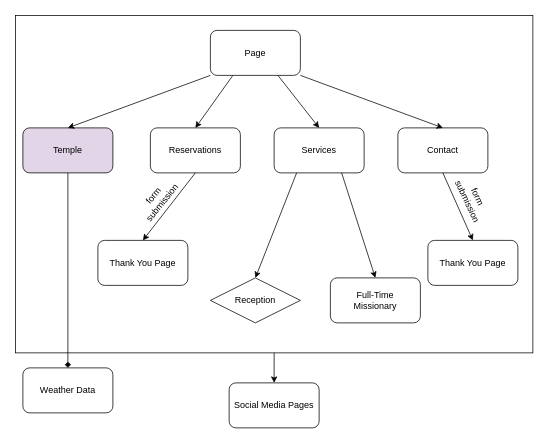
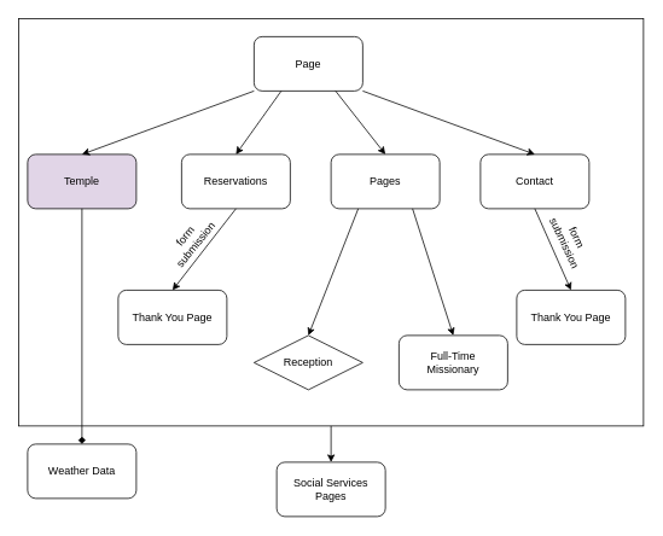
  <mxCell id="0" />
  <mxCell id="1" parent="0" />
  <mxCell id="2" value="" style="rounded=0;whiteSpace=wrap;html=1;fillColor=default;" vertex="1" parent="1"><mxGeometry x="20" y="20" width="690" height="450" as="geometry" /></mxCell>
  <mxCell id="3" value="Page" style="rounded=1;whiteSpace=wrap;html=1;" vertex="1" parent="1"><mxGeometry x="280" y="40" width="120" height="60" as="geometry" /></mxCell>
  <mxCell id="4" value="Temple" style="rounded=1;whiteSpace=wrap;html=1;fillColor=#e1d5e7;" vertex="1" parent="1"><mxGeometry x="30" y="170" width="120" height="60" as="geometry" /></mxCell>
  <mxCell id="5" value="Reservations" style="rounded=1;whiteSpace=wrap;html=1;" vertex="1" parent="1"><mxGeometry x="200" y="170" width="120" height="60" as="geometry" /></mxCell>
- <mxCell id="6" value="Services" style="rounded=1;whiteSpace=wrap;html=1;" vertex="1" parent="1"><mxGeometry x="365" y="170" width="120" height="60" as="geometry" /></mxCell>
+ <mxCell id="6" value="Pages" style="rounded=1;whiteSpace=wrap;html=1;" vertex="1" parent="1"><mxGeometry x="365" y="170" width="120" height="60" as="geometry" /></mxCell>
  <mxCell id="7" value="Contact" style="rounded=1;whiteSpace=wrap;html=1;" vertex="1" parent="1"><mxGeometry x="530" y="170" width="120" height="60" as="geometry" /></mxCell>
  <mxCell id="8" value="Thank You Page" style="rounded=1;whiteSpace=wrap;html=1;" vertex="1" parent="1"><mxGeometry x="130" y="320" width="120" height="60" as="geometry" /></mxCell>
  <mxCell id="9" value="Thank You Page" style="rounded=1;whiteSpace=wrap;html=1;" vertex="1" parent="1"><mxGeometry x="570" y="320" width="120" height="60" as="geometry" /></mxCell>
  <mxCell id="10" value="Reception" style="rhombus;whiteSpace=wrap;html=1;" vertex="1" parent="1"><mxGeometry x="280" y="370" width="120" height="60" as="geometry" /></mxCell>
  <mxCell id="11" value="Full-Time&lt;br&gt;Missionary" style="rounded=1;whiteSpace=wrap;html=1;" vertex="1" parent="1"><mxGeometry x="440" y="370" width="120" height="60" as="geometry" /></mxCell>
- <mxCell id="12" value="Social Media Pages" style="rounded=1;whiteSpace=wrap;html=1;fillColor=default;" vertex="1" parent="1"><mxGeometry x="305" y="510" width="120" height="60" as="geometry" /></mxCell>
+ <mxCell id="12" value="Social Services Pages" style="rounded=1;whiteSpace=wrap;html=1;fillColor=default;" vertex="1" parent="1"><mxGeometry x="305" y="510" width="120" height="60" as="geometry" /></mxCell>
  <mxCell id="13" value="Weather Data" style="rounded=1;whiteSpace=wrap;html=1;fillColor=default;" vertex="1" parent="1"><mxGeometry x="30" y="490" width="120" height="60" as="geometry" /></mxCell>
  <mxCell id="14" value="" style="endArrow=diamond;html=1;rounded=0;exitX=0.5;exitY=1;exitDx=0;exitDy=0;entryX=0.5;entryY=0;entryDx=0;entryDy=0;" edge="1" parent="1" source="4" target="13"><mxGeometry width="50" height="50" relative="1" as="geometry"><mxPoint x="400" y="310" as="sourcePoint" /><mxPoint x="450" y="260" as="targetPoint" /></mxGeometry></mxCell>
  <mxCell id="15" value="" style="endArrow=classic;html=1;rounded=0;exitX=0.5;exitY=1;exitDx=0;exitDy=0;entryX=0.5;entryY=0;entryDx=0;entryDy=0;" edge="1" parent="1" source="2" target="12"><mxGeometry width="50" height="50" relative="1" as="geometry"><mxPoint x="400" y="310" as="sourcePoint" /><mxPoint x="450" y="260" as="targetPoint" /></mxGeometry></mxCell>
  <mxCell id="16" value="" style="endArrow=classic;html=1;rounded=0;exitX=0;exitY=1;exitDx=0;exitDy=0;entryX=0.5;entryY=0;entryDx=0;entryDy=0;" edge="1" parent="1" source="3" target="4"><mxGeometry width="50" height="50" relative="1" as="geometry"><mxPoint x="400" y="310" as="sourcePoint" /><mxPoint x="450" y="260" as="targetPoint" /></mxGeometry></mxCell>
  <mxCell id="17" value="" style="endArrow=classic;html=1;rounded=0;exitX=0.25;exitY=1;exitDx=0;exitDy=0;entryX=0.5;entryY=0;entryDx=0;entryDy=0;" edge="1" parent="1" source="3" target="5"><mxGeometry width="50" height="50" relative="1" as="geometry"><mxPoint x="400" y="310" as="sourcePoint" /><mxPoint x="450" y="260" as="targetPoint" /></mxGeometry></mxCell>
  <mxCell id="18" value="" style="endArrow=classic;html=1;rounded=0;exitX=0.75;exitY=1;exitDx=0;exitDy=0;entryX=0.5;entryY=0;entryDx=0;entryDy=0;" edge="1" parent="1" source="3" target="6"><mxGeometry width="50" height="50" relative="1" as="geometry"><mxPoint x="400" y="310" as="sourcePoint" /><mxPoint x="450" y="260" as="targetPoint" /></mxGeometry></mxCell>
  <mxCell id="19" value="" style="endArrow=classic;html=1;rounded=0;exitX=1;exitY=1;exitDx=0;exitDy=0;entryX=0.5;entryY=0;entryDx=0;entryDy=0;" edge="1" parent="1" source="3" target="7"><mxGeometry width="50" height="50" relative="1" as="geometry"><mxPoint x="400" y="310" as="sourcePoint" /><mxPoint x="450" y="260" as="targetPoint" /></mxGeometry></mxCell>
  <mxCell id="20" value="" style="endArrow=classic;html=1;rounded=0;exitX=0.5;exitY=1;exitDx=0;exitDy=0;entryX=0.5;entryY=0;entryDx=0;entryDy=0;" edge="1" parent="1" source="5" target="8"><mxGeometry width="50" height="50" relative="1" as="geometry"><mxPoint x="400" y="310" as="sourcePoint" /><mxPoint x="450" y="260" as="targetPoint" /></mxGeometry></mxCell>
  <mxCell id="21" value="" style="endArrow=classic;html=1;rounded=0;exitX=0.25;exitY=1;exitDx=0;exitDy=0;entryX=0.5;entryY=0;entryDx=0;entryDy=0;" edge="1" parent="1" source="6" target="10"><mxGeometry width="50" height="50" relative="1" as="geometry"><mxPoint x="400" y="310" as="sourcePoint" /><mxPoint x="450" y="260" as="targetPoint" /></mxGeometry></mxCell>
  <mxCell id="22" value="" style="endArrow=classic;html=1;rounded=0;exitX=0.75;exitY=1;exitDx=0;exitDy=0;entryX=0.5;entryY=0;entryDx=0;entryDy=0;" edge="1" parent="1" source="6" target="11"><mxGeometry width="50" height="50" relative="1" as="geometry"><mxPoint x="400" y="310" as="sourcePoint" /><mxPoint x="450" y="260" as="targetPoint" /></mxGeometry></mxCell>
  <mxCell id="23" value="" style="endArrow=classic;html=1;rounded=0;exitX=0.5;exitY=1;exitDx=0;exitDy=0;entryX=0.5;entryY=0;entryDx=0;entryDy=0;" edge="1" parent="1" source="7" target="9"><mxGeometry width="50" height="50" relative="1" as="geometry"><mxPoint x="400" y="310" as="sourcePoint" /><mxPoint x="450" y="260" as="targetPoint" /></mxGeometry></mxCell>
  <mxCell id="24" value="form submission" style="text;html=1;strokeColor=none;fillColor=none;align=center;verticalAlign=middle;whiteSpace=wrap;rounded=0;rotation=-51;" vertex="1" parent="1"><mxGeometry x="180" y="250" width="60" height="30" as="geometry" /></mxCell>
  <mxCell id="25" value="form submission" style="text;html=1;strokeColor=none;fillColor=none;align=center;verticalAlign=middle;whiteSpace=wrap;rounded=0;rotation=65;" vertex="1" parent="1"><mxGeometry x="600" y="250" width="60" height="30" as="geometry" /></mxCell>
